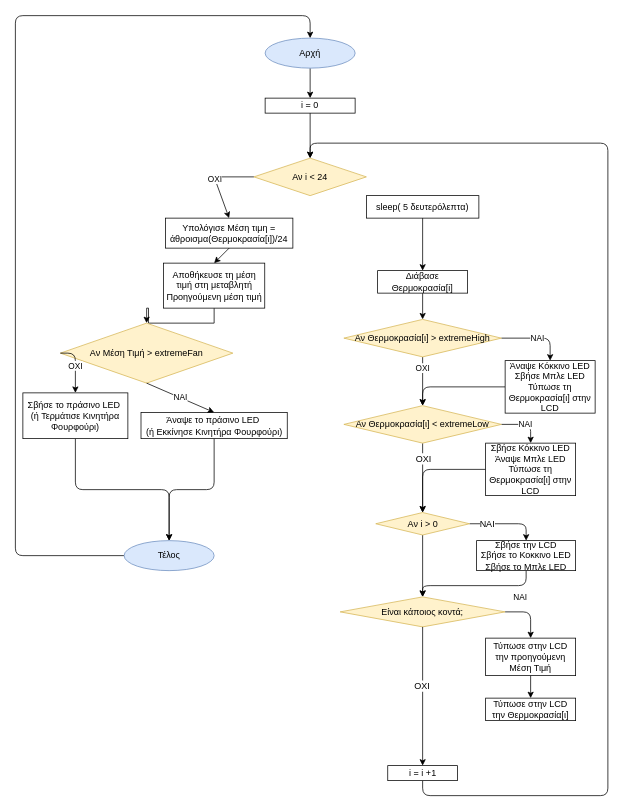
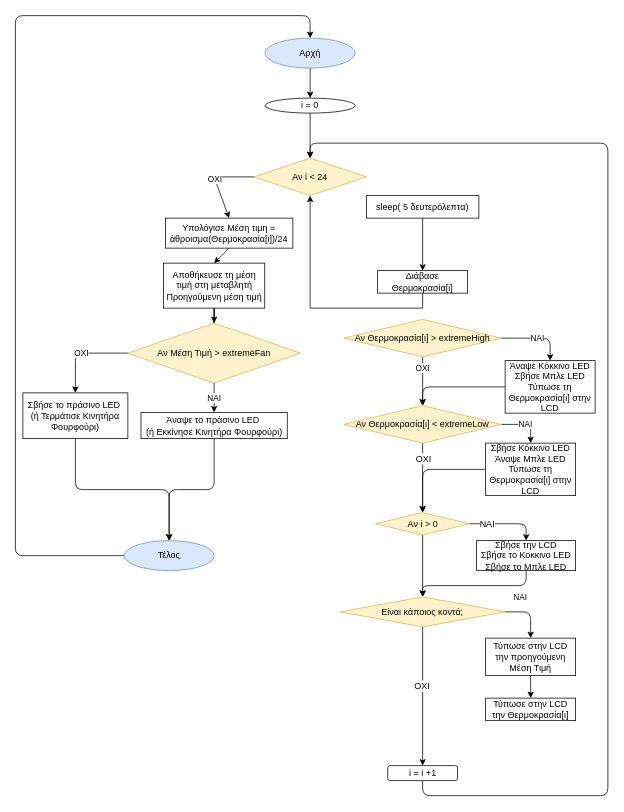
  <mxCell id="0" />
  <mxCell id="1" parent="0" />
- <mxCell id="2" value="i = 0" style="rounded=0;whiteSpace=wrap;html=1;" parent="1" vertex="1"><mxGeometry x="353" y="130" width="120" height="20" as="geometry" /></mxCell>
+ <mxCell id="2" value="i = 0" style="ellipse;whiteSpace=wrap;html=1;" parent="1" vertex="1"><mxGeometry x="353" y="130" width="120" height="20" as="geometry" /></mxCell>
  <mxCell id="3" value="Αν i &amp;lt; 24" style="rhombus;whiteSpace=wrap;html=1;fillColor=#fff2cc;strokeColor=#d6b656;" parent="1" vertex="1"><mxGeometry x="338" y="210" width="150" height="50" as="geometry" /></mxCell>
  <mxCell id="4" value="" style="endArrow=classic;html=1;exitX=0.5;exitY=1;exitDx=0;exitDy=0;entryX=0.5;entryY=0;entryDx=0;entryDy=0;" parent="1" source="2" target="3" edge="1"><mxGeometry width="50" height="50" relative="1" as="geometry"><mxPoint x="345" y="330" as="sourcePoint" /><mxPoint x="395" y="280" as="targetPoint" /></mxGeometry></mxCell>
  <mxCell id="5" value="sleep( 5 δευτερόλεπτα)" style="rounded=0;whiteSpace=wrap;html=1;" parent="1" vertex="1"><mxGeometry x="488" y="260" width="150" height="30" as="geometry" /></mxCell>
- <mxCell id="6" style="edgeStyle=orthogonalEdgeStyle;rounded=0;orthogonalLoop=1;jettySize=auto;html=1;exitX=0.5;exitY=1;exitDx=0;exitDy=0;entryX=0.5;entryY=0;entryDx=0;entryDy=0;" parent="1" source="7" target="36" edge="1"><mxGeometry relative="1" as="geometry" /></mxCell>
+ <mxCell id="6" style="edgeStyle=orthogonalEdgeStyle;rounded=0;orthogonalLoop=1;jettySize=auto;html=1;exitX=0.5;exitY=1;exitDx=0;exitDy=0;" parent="1" source="7" target="3" edge="1"><mxGeometry relative="1" as="geometry" /></mxCell>
  <mxCell id="7" value="Διάβασε Θερμοκρασία[i]" style="rounded=0;whiteSpace=wrap;html=1;" parent="1" vertex="1"><mxGeometry x="503" y="360" width="120" height="30" as="geometry" /></mxCell>
  <mxCell id="8" value="" style="endArrow=classic;html=1;exitX=0.5;exitY=1;exitDx=0;exitDy=0;entryX=0.5;entryY=0;entryDx=0;entryDy=0;" parent="1" source="5" target="7" edge="1"><mxGeometry width="50" height="50" relative="1" as="geometry"><mxPoint x="563" y="310" as="sourcePoint" /><mxPoint x="580" y="310" as="targetPoint" /></mxGeometry></mxCell>
  <mxCell id="9" style="edgeStyle=orthogonalEdgeStyle;rounded=0;orthogonalLoop=1;jettySize=auto;html=1;exitX=0.5;exitY=1;exitDx=0;exitDy=0;" parent="1" source="7" target="7" edge="1"><mxGeometry relative="1" as="geometry" /></mxCell>
  <mxCell id="10" value="Είναι κάποιος κοντά;" style="rhombus;whiteSpace=wrap;html=1;fillColor=#fff2cc;strokeColor=#d6b656;" parent="1" vertex="1"><mxGeometry x="453" y="795" width="220" height="40" as="geometry" /></mxCell>
  <mxCell id="11" value="Τύπωσε στην LCD την προηγούμενη Μέση Τιμή" style="rounded=0;whiteSpace=wrap;html=1;" parent="1" vertex="1"><mxGeometry x="647" y="850" width="120" height="50" as="geometry" /></mxCell>
  <mxCell id="12" value="ΝΑΙ" style="endArrow=classic;html=1;exitX=1;exitY=0.5;exitDx=0;exitDy=0;entryX=0.5;entryY=0;entryDx=0;entryDy=0;" parent="1" source="10" target="11" edge="1"><mxGeometry x="-0.127" y="10" width="50" height="50" relative="1" as="geometry"><mxPoint x="691" y="880" as="sourcePoint" /><mxPoint x="741" y="830" as="targetPoint" /><Array as="points"><mxPoint x="707" y="815" /></Array><mxPoint x="-10" y="-10" as="offset" /></mxGeometry></mxCell>
  <mxCell id="13" value="&lt;span&gt;Τύπωσε στην LCD την Θερμοκρασία[ι]&lt;/span&gt;" style="rounded=0;whiteSpace=wrap;html=1;" parent="1" vertex="1"><mxGeometry x="647" y="930" width="120" height="30" as="geometry" /></mxCell>
  <mxCell id="14" value="" style="endArrow=classic;html=1;exitX=0.5;exitY=1;exitDx=0;exitDy=0;entryX=0.5;entryY=0;entryDx=0;entryDy=0;" parent="1" source="11" target="13" edge="1"><mxGeometry width="50" height="50" relative="1" as="geometry"><mxPoint x="431" y="1000" as="sourcePoint" /><mxPoint x="481" y="950" as="targetPoint" /></mxGeometry></mxCell>
  <mxCell id="15" value="" style="endArrow=classic;html=1;exitX=0.5;exitY=1;exitDx=0;exitDy=0;entryX=0.5;entryY=0;entryDx=0;entryDy=0;" parent="1" source="10" target="18" edge="1"><mxGeometry width="50" height="50" relative="1" as="geometry"><mxPoint x="531" y="950" as="sourcePoint" /><mxPoint x="554" y="1040" as="targetPoint" /></mxGeometry></mxCell>
  <mxCell id="16" value="ΟΧΙ" style="text;html=1;resizable=0;points=[];align=center;verticalAlign=middle;labelBackgroundColor=#ffffff;" parent="15" vertex="1" connectable="0"><mxGeometry x="-0.153" y="-2" relative="1" as="geometry"><mxPoint as="offset" /></mxGeometry></mxCell>
  <mxCell id="17" style="edgeStyle=orthogonalEdgeStyle;rounded=1;orthogonalLoop=1;jettySize=auto;html=1;exitX=0.5;exitY=1;exitDx=0;exitDy=0;entryX=0.5;entryY=0;entryDx=0;entryDy=0;" parent="1" source="18" target="3" edge="1"><mxGeometry relative="1" as="geometry"><Array as="points"><mxPoint x="563" y="1060" /><mxPoint x="810" y="1060" /><mxPoint x="810" y="190" /><mxPoint x="413" y="190" /></Array></mxGeometry></mxCell>
- <mxCell id="18" value="i = i +1" style="rounded=0;whiteSpace=wrap;html=1;" parent="1" vertex="1"><mxGeometry x="516.5" y="1020" width="93" height="20" as="geometry" /></mxCell>
+ <mxCell id="18" value="i = i +1" style="whiteSpace=wrap;html=1;rounded=1;" parent="1" vertex="1"><mxGeometry x="516.5" y="1020" width="93" height="20" as="geometry" /></mxCell>
  <mxCell id="19" value="ΟΧΙ" style="endArrow=classic;html=1;exitX=0;exitY=0.5;exitDx=0;exitDy=0;entryX=0.5;entryY=0;entryDx=0;entryDy=0;" parent="1" source="3" target="21" edge="1"><mxGeometry width="50" height="50" relative="1" as="geometry"><mxPoint x="230" y="250" as="sourcePoint" /><mxPoint x="278" y="290" as="targetPoint" /><Array as="points"><mxPoint x="285" y="235" /></Array></mxGeometry></mxCell>
  <mxCell id="20" style="edgeStyle=orthogonalEdgeStyle;rounded=0;orthogonalLoop=1;jettySize=auto;html=1;exitX=0.5;exitY=1;exitDx=0;exitDy=0;" parent="1" edge="1"><mxGeometry relative="1" as="geometry"><mxPoint x="278" y="350" as="sourcePoint" /><mxPoint x="278" y="350" as="targetPoint" /></mxGeometry></mxCell>
  <mxCell id="21" value="Υπολόγισε Μέση τιμη = άθροισμα(Θερμοκρασία[ι])/24" style="rounded=0;whiteSpace=wrap;html=1;" parent="1" vertex="1"><mxGeometry x="220" y="290" width="170" height="40" as="geometry" /></mxCell>
  <mxCell id="22" value="" style="edgeStyle=orthogonalEdgeStyle;rounded=0;orthogonalLoop=1;jettySize=auto;html=1;" parent="1" source="23" target="25" edge="1"><mxGeometry relative="1" as="geometry" /></mxCell>
  <mxCell id="23" value="Αποθήκευσε τη μέση τιμή στη μεταβλητή Προηγούμενη μέση τιμή" style="rounded=0;whiteSpace=wrap;html=1;" parent="1" vertex="1"><mxGeometry x="217.5" y="350" width="135" height="60" as="geometry" /></mxCell>
  <mxCell id="24" value="" style="endArrow=classic;html=1;exitX=0.5;exitY=1;exitDx=0;exitDy=0;entryX=0.5;entryY=0;entryDx=0;entryDy=0;" parent="1" source="21" target="23" edge="1"><mxGeometry width="50" height="50" relative="1" as="geometry"><mxPoint x="200" y="790" as="sourcePoint" /><mxPoint x="250" y="740" as="targetPoint" /></mxGeometry></mxCell>
- <mxCell id="25" value="Αν Μέση Τιμή &amp;gt; extremeFan" style="rhombus;whiteSpace=wrap;html=1;fillColor=#fff2cc;strokeColor=#d6b656;" parent="1" vertex="1"><mxGeometry x="80" y="430" width="230" height="80" as="geometry" /></mxCell>
+ <mxCell id="25" value="Αν Μέση Τιμή &amp;gt; extremeFan" style="rhombus;whiteSpace=wrap;html=1;fillColor=#fff2cc;strokeColor=#d6b656;" parent="1" vertex="1"><mxGeometry x="170" y="430" width="230" height="80" as="geometry" /></mxCell>
  <mxCell id="26" style="edgeStyle=orthogonalEdgeStyle;rounded=1;orthogonalLoop=1;jettySize=auto;html=1;exitX=0.5;exitY=1;exitDx=0;exitDy=0;" parent="1" source="27" target="52" edge="1"><mxGeometry relative="1" as="geometry" /></mxCell>
  <mxCell id="27" value="Άναψε το πράσινο LED&amp;nbsp;&lt;br&gt;(ή&amp;nbsp;Εκκίνησε Κινητήρα Φουρφούρι)&lt;br&gt;" style="rounded=0;whiteSpace=wrap;html=1;" parent="1" vertex="1"><mxGeometry x="187.5" y="549" width="195" height="35" as="geometry" /></mxCell>
  <mxCell id="28" value="ΝΑΙ" style="endArrow=classic;html=1;exitX=0.5;exitY=1;exitDx=0;exitDy=0;entryX=0.5;entryY=0;entryDx=0;entryDy=0;" parent="1" source="25" target="27" edge="1"><mxGeometry width="50" height="50" relative="1" as="geometry"><mxPoint x="250" y="550" as="sourcePoint" /><mxPoint x="300" y="500" as="targetPoint" /></mxGeometry></mxCell>
  <mxCell id="29" style="edgeStyle=orthogonalEdgeStyle;rounded=1;orthogonalLoop=1;jettySize=auto;html=1;exitX=0.5;exitY=1;exitDx=0;exitDy=0;entryX=0.5;entryY=0;entryDx=0;entryDy=0;" parent="1" source="30" target="52" edge="1"><mxGeometry relative="1" as="geometry" /></mxCell>
  <mxCell id="30" value="Σβήσε το πράσινο LED&amp;nbsp;&lt;br&gt;(ή Τερμάτισε Κινητήρα Φουρφούρι)" style="rounded=0;whiteSpace=wrap;html=1;" parent="1" vertex="1"><mxGeometry x="30" y="523" width="140" height="61" as="geometry" /></mxCell>
  <mxCell id="31" value="ΟΧΙ" style="endArrow=classic;html=1;exitX=0;exitY=0.5;exitDx=0;exitDy=0;entryX=0.5;entryY=0;entryDx=0;entryDy=0;" parent="1" source="25" target="30" edge="1"><mxGeometry width="50" height="50" relative="1" as="geometry"><mxPoint x="90" y="490" as="sourcePoint" /><mxPoint x="140" y="440" as="targetPoint" /><Array as="points"><mxPoint x="100" y="470" /></Array></mxGeometry></mxCell>
  <mxCell id="32" style="edgeStyle=orthogonalEdgeStyle;rounded=1;orthogonalLoop=1;jettySize=auto;html=1;exitX=0.5;exitY=1;exitDx=0;exitDy=0;entryX=0.5;entryY=0;entryDx=0;entryDy=0;" parent="1" source="33" target="2" edge="1"><mxGeometry relative="1" as="geometry" /></mxCell>
  <mxCell id="33" value="Αρχή" style="ellipse;whiteSpace=wrap;html=1;fillColor=#dae8fc;strokeColor=#6c8ebf;" parent="1" vertex="1"><mxGeometry x="353" y="50" width="120" height="40" as="geometry" /></mxCell>
  <mxCell id="34" value="ΝΑΙ" style="edgeStyle=orthogonalEdgeStyle;rounded=1;orthogonalLoop=1;jettySize=auto;html=1;exitX=1;exitY=0.5;exitDx=0;exitDy=0;" parent="1" source="36" target="38" edge="1"><mxGeometry relative="1" as="geometry" /></mxCell>
  <mxCell id="35" value="OXI" style="edgeStyle=orthogonalEdgeStyle;rounded=0;orthogonalLoop=1;jettySize=auto;html=1;exitX=0.5;exitY=1;exitDx=0;exitDy=0;entryX=0.5;entryY=0;entryDx=0;entryDy=0;" parent="1" source="36" target="42" edge="1"><mxGeometry x="-0.538" relative="1" as="geometry"><Array as="points"><mxPoint x="563" y="490" /><mxPoint x="563" y="490" /></Array><mxPoint as="offset" /></mxGeometry></mxCell>
  <mxCell id="36" value="Αν Θερμοκρασία[ι] &amp;gt; extremeHigh" style="rhombus;whiteSpace=wrap;html=1;fillColor=#fff2cc;strokeColor=#d6b656;" parent="1" vertex="1"><mxGeometry x="458" y="425" width="210" height="50" as="geometry" /></mxCell>
  <mxCell id="37" style="edgeStyle=orthogonalEdgeStyle;rounded=1;orthogonalLoop=1;jettySize=auto;html=1;exitX=0;exitY=0.5;exitDx=0;exitDy=0;entryX=0.5;entryY=0;entryDx=0;entryDy=0;" parent="1" source="38" target="42" edge="1"><mxGeometry relative="1" as="geometry" /></mxCell>
  <mxCell id="38" value="Άναψε Κόκκινο LED&lt;br&gt;Σβήσε Μπλε LED&lt;br&gt;Τύπωσε τη Θερμοκρασία[ι] στην LCD&lt;br&gt;" style="rounded=0;whiteSpace=wrap;html=1;" parent="1" vertex="1"><mxGeometry x="673" y="480" width="120" height="70" as="geometry" /></mxCell>
  <mxCell id="39" value="ΝΑΙ" style="edgeStyle=orthogonalEdgeStyle;rounded=1;orthogonalLoop=1;jettySize=auto;html=1;exitX=1;exitY=0.5;exitDx=0;exitDy=0;entryX=0.5;entryY=0;entryDx=0;entryDy=0;" parent="1" source="42" target="44" edge="1"><mxGeometry relative="1" as="geometry" /></mxCell>
  <mxCell id="40" style="edgeStyle=orthogonalEdgeStyle;rounded=1;orthogonalLoop=1;jettySize=auto;html=1;exitX=0.5;exitY=1;exitDx=0;exitDy=0;" parent="1" source="42" target="48" edge="1"><mxGeometry relative="1" as="geometry" /></mxCell>
  <mxCell id="41" value="OXI" style="text;html=1;resizable=0;points=[];align=center;verticalAlign=middle;labelBackgroundColor=#ffffff;" parent="40" vertex="1" connectable="0"><mxGeometry x="-0.741" y="3" relative="1" as="geometry"><mxPoint x="-3" y="8" as="offset" /></mxGeometry></mxCell>
  <mxCell id="42" value="Αν Θερμοκρασία[ι] &amp;lt; extremeLow" style="rhombus;whiteSpace=wrap;html=1;fillColor=#fff2cc;strokeColor=#d6b656;" parent="1" vertex="1"><mxGeometry x="458" y="540" width="210" height="50" as="geometry" /></mxCell>
  <mxCell id="43" style="edgeStyle=orthogonalEdgeStyle;rounded=1;orthogonalLoop=1;jettySize=auto;html=1;exitX=0;exitY=0.5;exitDx=0;exitDy=0;entryX=0.5;entryY=0;entryDx=0;entryDy=0;" parent="1" source="44" target="48" edge="1"><mxGeometry relative="1" as="geometry" /></mxCell>
  <mxCell id="44" value="Σβήσε Κόκκινο LED&lt;br&gt;Άναψε Μπλε LED&lt;br&gt;Τύπωσε τη Θερμοκρασία[ι] στην LCD&lt;br&gt;" style="rounded=0;whiteSpace=wrap;html=1;" parent="1" vertex="1"><mxGeometry x="647" y="590" width="120" height="70" as="geometry" /></mxCell>
  <mxCell id="45" style="edgeStyle=orthogonalEdgeStyle;orthogonalLoop=1;jettySize=auto;html=1;exitX=1;exitY=0.5;exitDx=0;exitDy=0;rounded=1;" parent="1" source="48" target="50" edge="1"><mxGeometry relative="1" as="geometry" /></mxCell>
  <mxCell id="46" value="NAI" style="text;html=1;resizable=0;points=[];align=center;verticalAlign=middle;labelBackgroundColor=#ffffff;" parent="45" vertex="1" connectable="0"><mxGeometry x="-0.526" relative="1" as="geometry"><mxPoint as="offset" /></mxGeometry></mxCell>
  <mxCell id="47" style="edgeStyle=orthogonalEdgeStyle;rounded=1;orthogonalLoop=1;jettySize=auto;html=1;exitX=0.5;exitY=1;exitDx=0;exitDy=0;entryX=0.5;entryY=0;entryDx=0;entryDy=0;" parent="1" source="48" target="10" edge="1"><mxGeometry relative="1" as="geometry" /></mxCell>
  <mxCell id="48" value="Αν i &amp;gt; 0" style="rhombus;whiteSpace=wrap;html=1;fillColor=#fff2cc;strokeColor=#d6b656;" parent="1" vertex="1"><mxGeometry x="500.5" y="682.5" width="125" height="30" as="geometry" /></mxCell>
  <mxCell id="49" style="edgeStyle=orthogonalEdgeStyle;rounded=1;orthogonalLoop=1;jettySize=auto;html=1;exitX=0.5;exitY=1;exitDx=0;exitDy=0;entryX=0.5;entryY=0;entryDx=0;entryDy=0;" parent="1" source="50" target="10" edge="1"><mxGeometry relative="1" as="geometry"><Array as="points"><mxPoint x="701" y="780" /><mxPoint x="563" y="780" /></Array></mxGeometry></mxCell>
  <mxCell id="50" value="Σβήσε την LCD&lt;br&gt;Σβήσε το Κοκκινο LED&lt;br&gt;Σβήσε το Μπλε LED&lt;br&gt;" style="rounded=0;whiteSpace=wrap;html=1;" parent="1" vertex="1"><mxGeometry x="635" y="720" width="132" height="40" as="geometry" /></mxCell>
  <mxCell id="51" style="edgeStyle=orthogonalEdgeStyle;rounded=1;orthogonalLoop=1;jettySize=auto;html=1;exitX=0;exitY=0.5;exitDx=0;exitDy=0;entryX=0.5;entryY=0;entryDx=0;entryDy=0;" parent="1" source="52" target="33" edge="1"><mxGeometry relative="1" as="geometry"><Array as="points"><mxPoint x="20" y="740" /><mxPoint x="20" y="20" /><mxPoint x="413" y="20" /></Array></mxGeometry></mxCell>
  <mxCell id="52" value="Τέλος" style="ellipse;whiteSpace=wrap;html=1;fillColor=#dae8fc;strokeColor=#6c8ebf;" parent="1" vertex="1"><mxGeometry x="165" y="720" width="120" height="40" as="geometry" /></mxCell>
